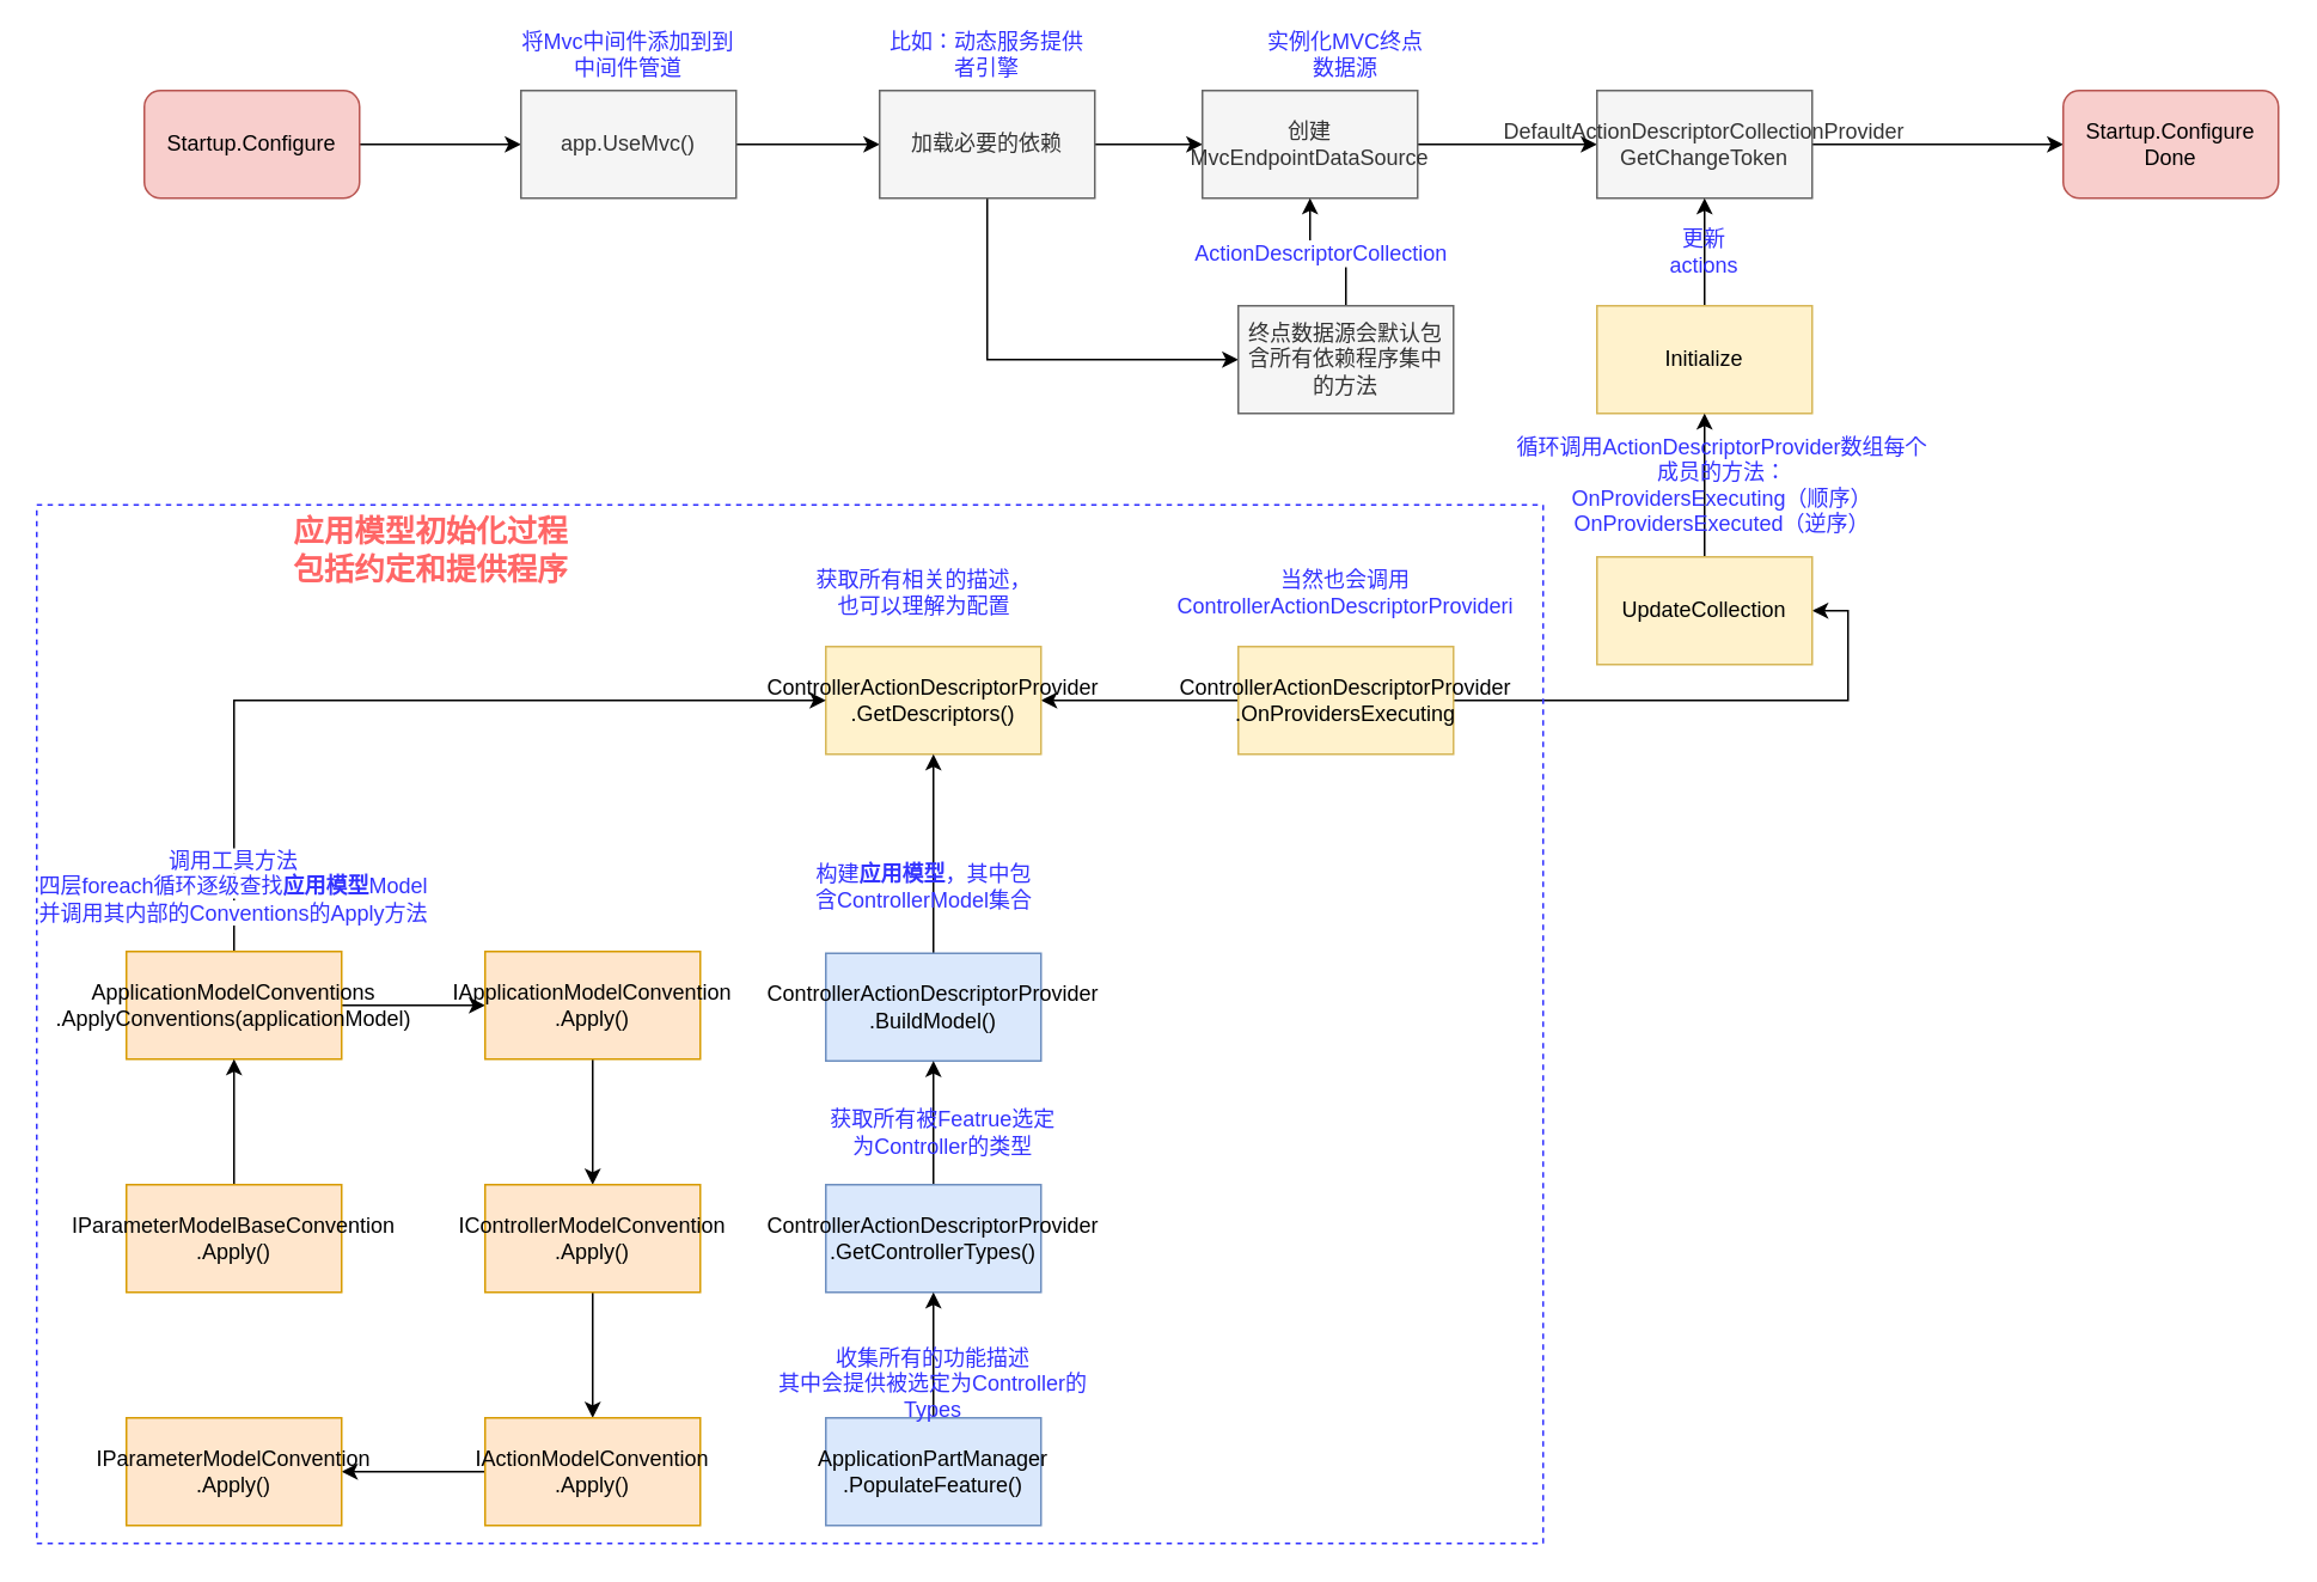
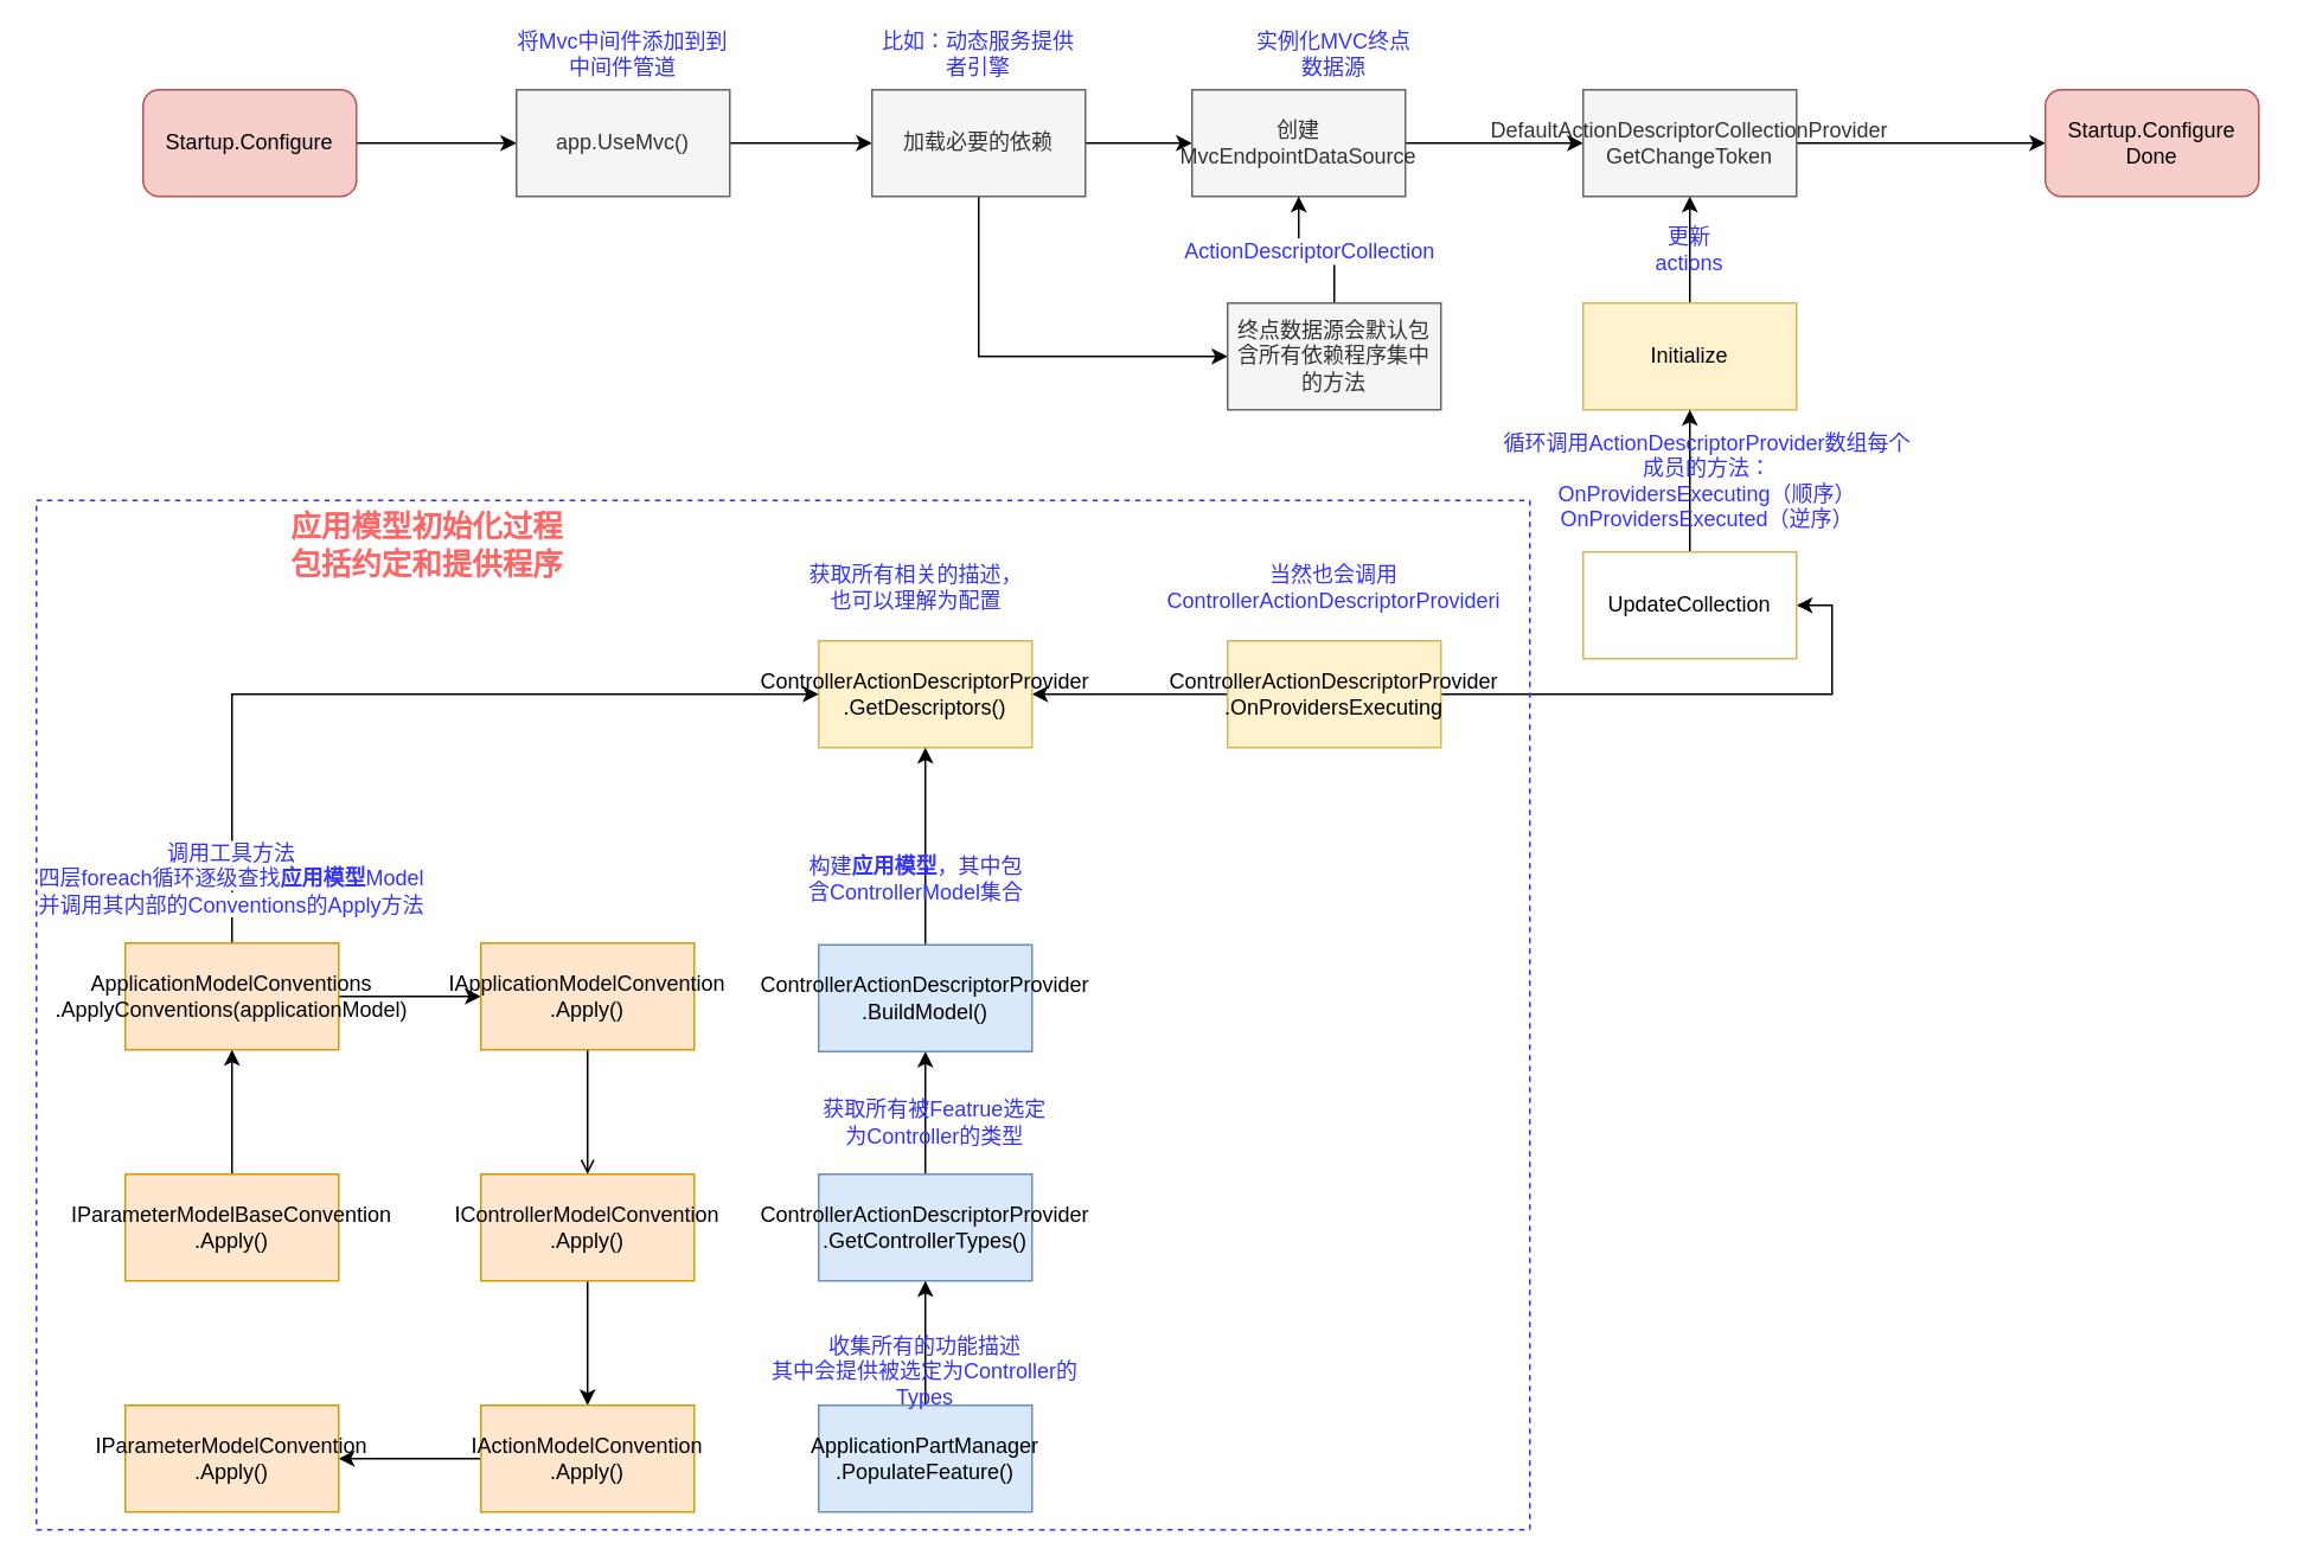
  <mxCell id="0" />
  <mxCell id="1" parent="0" />
  <mxCell id="2" value="" style="edgeStyle=orthogonalEdgeStyle;rounded=0;orthogonalLoop=1;jettySize=auto;html=1;" edge="1" parent="1" source="3" target="5"><mxGeometry relative="1" as="geometry" /></mxCell>
  <mxCell id="3" value="Startup.Configure" style="rounded=1;whiteSpace=wrap;html=1;fillColor=#f8cecc;strokeColor=#b85450;" vertex="1" parent="1"><mxGeometry x="80" y="50" width="120" height="60" as="geometry" /></mxCell>
  <mxCell id="4" value="" style="edgeStyle=orthogonalEdgeStyle;rounded=0;orthogonalLoop=1;jettySize=auto;html=1;fontColor=#3333FF;" edge="1" parent="1" source="5" target="8"><mxGeometry relative="1" as="geometry" /></mxCell>
  <mxCell id="5" value="app.UseMvc()" style="rounded=0;whiteSpace=wrap;html=1;fillColor=#f5f5f5;strokeColor=#666666;fontColor=#333333;" vertex="1" parent="1"><mxGeometry x="290" y="50" width="120" height="60" as="geometry" /></mxCell>
  <mxCell id="6" value="" style="edgeStyle=orthogonalEdgeStyle;rounded=0;orthogonalLoop=1;jettySize=auto;html=1;fontColor=#3333FF;" edge="1" parent="1" source="8" target="10"><mxGeometry relative="1" as="geometry" /></mxCell>
  <mxCell id="7" style="edgeStyle=orthogonalEdgeStyle;rounded=0;orthogonalLoop=1;jettySize=auto;html=1;entryX=0;entryY=0.5;entryDx=0;entryDy=0;fontColor=#3333FF;" edge="1" parent="1" source="8" target="19"><mxGeometry relative="1" as="geometry"><Array as="points"><mxPoint x="550" y="200" /></Array></mxGeometry></mxCell>
  <mxCell id="8" value="加载必要的依赖" style="rounded=0;whiteSpace=wrap;html=1;fillColor=#f5f5f5;strokeColor=#666666;fontColor=#333333;" vertex="1" parent="1"><mxGeometry x="490" y="50" width="120" height="60" as="geometry" /></mxCell>
  <mxCell id="9" value="" style="edgeStyle=orthogonalEdgeStyle;rounded=0;orthogonalLoop=1;jettySize=auto;html=1;fontColor=#3333FF;" edge="1" parent="1" source="10" target="12"><mxGeometry relative="1" as="geometry" /></mxCell>
  <mxCell id="10" value="创建MvcEndpointDataSource" style="rounded=0;whiteSpace=wrap;html=1;fillColor=#f5f5f5;strokeColor=#666666;fontColor=#333333;" vertex="1" parent="1"><mxGeometry x="670" y="50" width="120" height="60" as="geometry" /></mxCell>
  <mxCell id="11" value="" style="edgeStyle=orthogonalEdgeStyle;rounded=0;orthogonalLoop=1;jettySize=auto;html=1;fontColor=#3333FF;" edge="1" parent="1" source="12"><mxGeometry relative="1" as="geometry"><mxPoint x="1150" y="80" as="targetPoint" /></mxGeometry></mxCell>
  <mxCell id="12" value="DefaultActionDescriptorCollectionProvider&lt;br&gt;GetChangeToken" style="rounded=0;whiteSpace=wrap;html=1;fillColor=#f5f5f5;strokeColor=#666666;fontColor=#333333;" vertex="1" parent="1"><mxGeometry x="890" y="50" width="120" height="60" as="geometry" /></mxCell>
  <mxCell id="13" value="Startup.Configure Done" style="rounded=1;whiteSpace=wrap;html=1;fillColor=#f8cecc;strokeColor=#b85450;" vertex="1" parent="1"><mxGeometry x="1150" y="50" width="120" height="60" as="geometry" /></mxCell>
  <mxCell id="14" value="将Mvc中间件添加到到中间件管道" style="text;html=1;strokeColor=none;fillColor=none;align=center;verticalAlign=middle;whiteSpace=wrap;rounded=0;fontColor=#3333FF;" vertex="1" parent="1"><mxGeometry x="290" y="20" width="120" height="20" as="geometry" /></mxCell>
  <mxCell id="15" value="比如：动态服务提供者引擎" style="text;html=1;strokeColor=none;fillColor=none;align=center;verticalAlign=middle;whiteSpace=wrap;rounded=0;fontColor=#3333FF;" vertex="1" parent="1"><mxGeometry x="490" y="20" width="120" height="20" as="geometry" /></mxCell>
  <mxCell id="16" value="实例化MVC终点数据源" style="text;html=1;strokeColor=none;fillColor=none;align=center;verticalAlign=middle;whiteSpace=wrap;rounded=0;fontColor=#3333FF;" vertex="1" parent="1"><mxGeometry x="700" y="20" width="100" height="20" as="geometry" /></mxCell>
  <mxCell id="17" value="" style="edgeStyle=orthogonalEdgeStyle;rounded=0;orthogonalLoop=1;jettySize=auto;html=1;fontColor=#3333FF;" edge="1" parent="1" source="19" target="10"><mxGeometry relative="1" as="geometry" /></mxCell>
  <mxCell id="18" value="ActionDescriptorCollection" style="text;html=1;resizable=0;points=[];align=center;verticalAlign=middle;labelBackgroundColor=#ffffff;fontColor=#3333FF;" vertex="1" connectable="0" parent="17"><mxGeometry x="0.133" relative="1" as="geometry"><mxPoint as="offset" /></mxGeometry></mxCell>
  <mxCell id="19" value="终点数据源会默认包含所有依赖程序集中的方法" style="rounded=0;whiteSpace=wrap;html=1;fontColor=#333333;fillColor=#f5f5f5;strokeColor=#666666;" vertex="1" parent="1"><mxGeometry x="690" y="170" width="120" height="60" as="geometry" /></mxCell>
  <mxCell id="20" value="" style="edgeStyle=orthogonalEdgeStyle;rounded=0;orthogonalLoop=1;jettySize=auto;html=1;fontColor=#3333FF;" edge="1" parent="1" source="21" target="12"><mxGeometry relative="1" as="geometry" /></mxCell>
  <mxCell id="21" value="Initialize" style="rounded=0;whiteSpace=wrap;html=1;fillColor=#fff2cc;strokeColor=#d6b656;" vertex="1" parent="1"><mxGeometry x="890" y="170" width="120" height="60" as="geometry" /></mxCell>
  <mxCell id="22" style="edgeStyle=orthogonalEdgeStyle;rounded=0;orthogonalLoop=1;jettySize=auto;html=1;entryX=1;entryY=0.5;entryDx=0;entryDy=0;fontColor=#3333FF;" edge="1" parent="1" source="24" target="46"><mxGeometry relative="1" as="geometry" /></mxCell>
  <mxCell id="23" style="edgeStyle=orthogonalEdgeStyle;rounded=0;orthogonalLoop=1;jettySize=auto;html=1;fontSize=17;fontColor=#FF6666;entryX=1;entryY=0.5;entryDx=0;entryDy=0;" edge="1" parent="1" source="24" target="25"><mxGeometry relative="1" as="geometry"><mxPoint x="620" y="390" as="targetPoint" /></mxGeometry></mxCell>
  <mxCell id="24" value="ControllerActionDescriptorProvider&lt;br&gt;.OnProvidersExecuting" style="rounded=0;whiteSpace=wrap;html=1;fillColor=#fff2cc;strokeColor=#d6b656;" vertex="1" parent="1"><mxGeometry x="690" y="360" width="120" height="60" as="geometry" /></mxCell>
  <mxCell id="25" value="ControllerActionDescriptorProvider&lt;br&gt;.GetDescriptors()" style="rounded=0;whiteSpace=wrap;html=1;fillColor=#fff2cc;strokeColor=#d6b656;" vertex="1" parent="1"><mxGeometry x="460" y="360" width="120" height="60" as="geometry" /></mxCell>
  <mxCell id="26" value="" style="edgeStyle=orthogonalEdgeStyle;rounded=0;orthogonalLoop=1;jettySize=auto;html=1;fontColor=#3333FF;entryX=0.5;entryY=1;entryDx=0;entryDy=0;exitX=0.5;exitY=0;exitDx=0;exitDy=0;" edge="1" parent="1" source="27" target="25"><mxGeometry relative="1" as="geometry" /></mxCell>
  <mxCell id="27" value="ControllerActionDescriptorProvider&lt;br&gt;.BuildModel()" style="rounded=0;whiteSpace=wrap;html=1;fillColor=#dae8fc;strokeColor=#6c8ebf;" vertex="1" parent="1"><mxGeometry x="460" y="531" width="120" height="60" as="geometry" /></mxCell>
  <mxCell id="28" value="" style="edgeStyle=orthogonalEdgeStyle;rounded=0;orthogonalLoop=1;jettySize=auto;html=1;fontColor=#3333FF;" edge="1" parent="1" source="29" target="27"><mxGeometry relative="1" as="geometry" /></mxCell>
  <mxCell id="29" value="ControllerActionDescriptorProvider&lt;br&gt;.GetControllerTypes()" style="rounded=0;whiteSpace=wrap;html=1;fillColor=#dae8fc;strokeColor=#6c8ebf;" vertex="1" parent="1"><mxGeometry x="460" y="660" width="120" height="60" as="geometry" /></mxCell>
  <mxCell id="30" value="" style="edgeStyle=orthogonalEdgeStyle;rounded=0;orthogonalLoop=1;jettySize=auto;html=1;fontColor=#3333FF;" edge="1" parent="1" source="31" target="29"><mxGeometry relative="1" as="geometry" /></mxCell>
  <mxCell id="31" value="ApplicationPartManager&lt;br&gt;.PopulateFeature()" style="rounded=0;whiteSpace=wrap;html=1;fillColor=#dae8fc;strokeColor=#6c8ebf;" vertex="1" parent="1"><mxGeometry x="460" y="790" width="120" height="60" as="geometry" /></mxCell>
  <mxCell id="32" value="" style="edgeStyle=orthogonalEdgeStyle;rounded=0;orthogonalLoop=1;jettySize=auto;html=1;fontColor=#3333FF;" edge="1" parent="1" source="34" target="36"><mxGeometry relative="1" as="geometry" /></mxCell>
  <mxCell id="33" style="edgeStyle=orthogonalEdgeStyle;rounded=0;orthogonalLoop=1;jettySize=auto;html=1;entryX=0;entryY=0.5;entryDx=0;entryDy=0;fontColor=#3333FF;" edge="1" parent="1" source="34" target="25"><mxGeometry relative="1" as="geometry"><Array as="points"><mxPoint x="130" y="390" /></Array></mxGeometry></mxCell>
  <mxCell id="34" value="ApplicationModelConventions&lt;br&gt;.ApplyConventions(applicationModel)" style="rounded=0;whiteSpace=wrap;html=1;fillColor=#ffe6cc;strokeColor=#d79b00;" vertex="1" parent="1"><mxGeometry x="70" y="530" width="120" height="60" as="geometry" /></mxCell>
- <mxCell id="35" value="" style="edgeStyle=orthogonalEdgeStyle;rounded=0;orthogonalLoop=1;jettySize=auto;html=1;fontColor=#3333FF;" edge="1" parent="1" source="36" target="38"><mxGeometry relative="1" as="geometry" /></mxCell>
+ <mxCell id="35" value="" style="edgeStyle=orthogonalEdgeStyle;rounded=0;orthogonalLoop=1;jettySize=auto;html=1;fontColor=#3333FF;endArrow=open;" edge="1" parent="1" source="36" target="38"><mxGeometry relative="1" as="geometry" /></mxCell>
  <mxCell id="36" value="IApplicationModelConvention&lt;br&gt;.Apply()" style="rounded=0;whiteSpace=wrap;html=1;fillColor=#ffe6cc;strokeColor=#d79b00;" vertex="1" parent="1"><mxGeometry x="270" y="530" width="120" height="60" as="geometry" /></mxCell>
  <mxCell id="37" value="" style="edgeStyle=orthogonalEdgeStyle;rounded=0;orthogonalLoop=1;jettySize=auto;html=1;fontColor=#3333FF;" edge="1" parent="1" source="38" target="40"><mxGeometry relative="1" as="geometry" /></mxCell>
  <mxCell id="38" value="IControllerModelConvention&lt;br&gt;.Apply()" style="rounded=0;whiteSpace=wrap;html=1;fillColor=#ffe6cc;strokeColor=#d79b00;" vertex="1" parent="1"><mxGeometry x="270" y="660" width="120" height="60" as="geometry" /></mxCell>
  <mxCell id="39" value="" style="edgeStyle=orthogonalEdgeStyle;rounded=0;orthogonalLoop=1;jettySize=auto;html=1;fontColor=#3333FF;" edge="1" parent="1" source="40" target="41"><mxGeometry relative="1" as="geometry" /></mxCell>
  <mxCell id="40" value="IActionModelConvention&lt;br&gt;.Apply()" style="rounded=0;whiteSpace=wrap;html=1;fillColor=#ffe6cc;strokeColor=#d79b00;" vertex="1" parent="1"><mxGeometry x="270" y="790" width="120" height="60" as="geometry" /></mxCell>
  <mxCell id="41" value="IParameterModelConvention&lt;br&gt;.Apply()" style="rounded=0;whiteSpace=wrap;html=1;fillColor=#ffe6cc;strokeColor=#d79b00;" vertex="1" parent="1"><mxGeometry x="70" y="790" width="120" height="60" as="geometry" /></mxCell>
  <mxCell id="42" value="" style="edgeStyle=orthogonalEdgeStyle;rounded=0;orthogonalLoop=1;jettySize=auto;html=1;fontColor=#3333FF;" edge="1" parent="1" source="43" target="34"><mxGeometry relative="1" as="geometry" /></mxCell>
  <mxCell id="43" value="IParameterModelBaseConvention&lt;br&gt;.Apply()" style="rounded=0;whiteSpace=wrap;html=1;fillColor=#ffe6cc;strokeColor=#d79b00;" vertex="1" parent="1"><mxGeometry x="70" y="660" width="120" height="60" as="geometry" /></mxCell>
  <mxCell id="44" value="更新actions" style="text;html=1;strokeColor=none;fillColor=none;align=center;verticalAlign=middle;whiteSpace=wrap;rounded=0;fontColor=#3333FF;" vertex="1" parent="1"><mxGeometry x="930" y="130" width="40" height="20" as="geometry" /></mxCell>
  <mxCell id="45" value="" style="edgeStyle=orthogonalEdgeStyle;rounded=0;orthogonalLoop=1;jettySize=auto;html=1;fontColor=#3333FF;" edge="1" parent="1" source="46" target="21"><mxGeometry relative="1" as="geometry" /></mxCell>
- <mxCell id="46" value="UpdateCollection" style="rounded=0;whiteSpace=wrap;html=1;fillColor=#fff2cc;strokeColor=#d6b656;" vertex="1" parent="1"><mxGeometry x="890" y="310" width="120" height="60" as="geometry" /></mxCell>
+ <mxCell id="46" value="UpdateCollection" style="rounded=0;whiteSpace=wrap;html=1;fillColor=#ffffff;strokeColor=#d6b656;" vertex="1" parent="1"><mxGeometry x="890" y="310" width="120" height="60" as="geometry" /></mxCell>
  <mxCell id="47" value="循环调用ActionDescriptorProvider数组每个成员的方法：&lt;br&gt;OnProvidersExecuting（顺序）&lt;br&gt;OnProvidersExecuted（逆序）" style="text;html=1;strokeColor=none;fillColor=none;align=center;verticalAlign=middle;whiteSpace=wrap;rounded=0;fontColor=#3333FF;" vertex="1" parent="1"><mxGeometry x="840" y="260" width="240" height="20" as="geometry" /></mxCell>
  <mxCell id="48" value="当然也会调用ControllerActionDescriptorProvideri" style="text;html=1;strokeColor=none;fillColor=none;align=center;verticalAlign=middle;whiteSpace=wrap;rounded=0;fontColor=#3333FF;" vertex="1" parent="1"><mxGeometry x="730" y="320" width="40" height="20" as="geometry" /></mxCell>
  <mxCell id="49" value="获取所有相关的描述，也可以理解为配置" style="text;html=1;strokeColor=none;fillColor=none;align=center;verticalAlign=middle;whiteSpace=wrap;rounded=0;fontColor=#3333FF;" vertex="1" parent="1"><mxGeometry x="450" y="320" width="130" height="20" as="geometry" /></mxCell>
  <mxCell id="50" value="&lt;span style=&quot;white-space: nowrap ; background-color: rgb(255 , 255 , 255)&quot;&gt;调用工具方法&lt;/span&gt;&lt;br style=&quot;white-space: nowrap&quot;&gt;&lt;span style=&quot;white-space: nowrap ; background-color: rgb(255 , 255 , 255)&quot;&gt;四层foreach循环逐级查找&lt;/span&gt;&lt;b style=&quot;white-space: nowrap&quot;&gt;应用模型&lt;/b&gt;&lt;span style=&quot;white-space: nowrap ; background-color: rgb(255 , 255 , 255)&quot;&gt;Model&lt;/span&gt;&lt;br style=&quot;white-space: nowrap&quot;&gt;&lt;span style=&quot;white-space: nowrap ; background-color: rgb(255 , 255 , 255)&quot;&gt;并调用其内部的Conventions的Apply方法&lt;/span&gt;" style="text;html=1;strokeColor=none;fillColor=none;align=center;verticalAlign=middle;whiteSpace=wrap;rounded=0;fontColor=#3333FF;" vertex="1" parent="1"><mxGeometry x="110" y="484" width="40" height="20" as="geometry" /></mxCell>
  <mxCell id="51" value="收集所有的功能描述&lt;br&gt;其中会提供被选定为Controller的Types" style="text;html=1;strokeColor=none;fillColor=none;align=center;verticalAlign=middle;whiteSpace=wrap;rounded=0;fontColor=#3333FF;" vertex="1" parent="1"><mxGeometry x="425" y="761" width="190" height="20" as="geometry" /></mxCell>
  <mxCell id="52" value="获取所有被Featrue选定为Controller的类型" style="text;html=1;strokeColor=none;fillColor=none;align=center;verticalAlign=middle;whiteSpace=wrap;rounded=0;fontColor=#3333FF;" vertex="1" parent="1"><mxGeometry x="457.5" y="621" width="135" height="20" as="geometry" /></mxCell>
  <mxCell id="53" value="构建&lt;b&gt;应用模型&lt;/b&gt;，其中包含ControllerModel集合" style="text;html=1;strokeColor=none;fillColor=none;align=center;verticalAlign=middle;whiteSpace=wrap;rounded=0;fontColor=#3333FF;" vertex="1" parent="1"><mxGeometry x="450" y="484" width="130" height="20" as="geometry" /></mxCell>
  <mxCell id="54" value="" style="rounded=0;whiteSpace=wrap;html=1;fontColor=#3333FF;dashed=1;strokeColor=#3333FF;fillColor=none;" vertex="1" parent="1"><mxGeometry x="20" y="281" width="840" height="579" as="geometry" /></mxCell>
  <mxCell id="55" value="应用模型初始化过程&lt;br&gt;包括约定和提供程序" style="text;html=1;strokeColor=none;fillColor=none;align=center;verticalAlign=middle;whiteSpace=wrap;rounded=0;dashed=1;fontColor=#FF6666;fontSize=17;fontStyle=1" vertex="1" parent="1"><mxGeometry x="150" y="297" width="180" height="20" as="geometry" /></mxCell>
